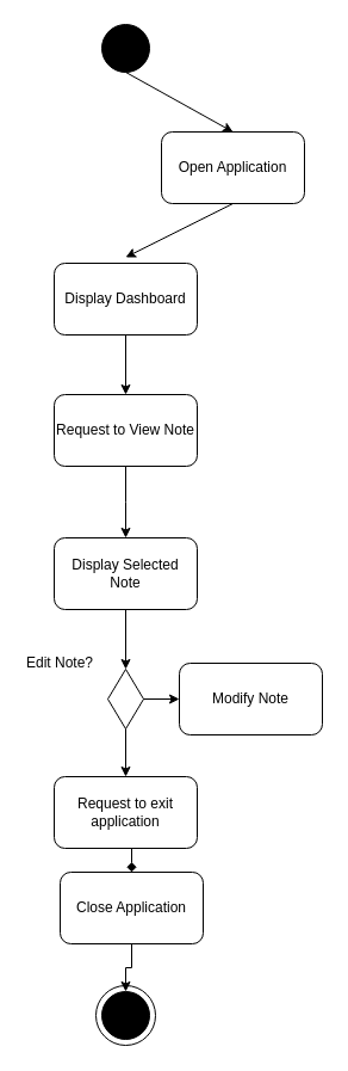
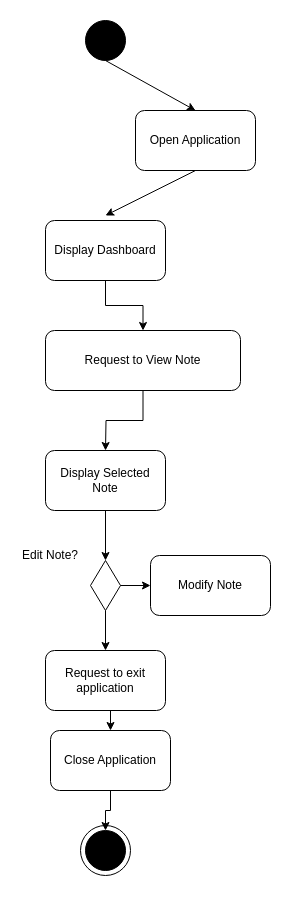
  <mxCell id="0" />
  <mxCell id="1" parent="0" />
  <mxCell id="2" value="" style="ellipse;whiteSpace=wrap;html=1;aspect=fixed;fillColor=#FFFFFF;" vertex="1" parent="1"><mxGeometry x="80" y="825" width="50" height="50" as="geometry" /></mxCell>
  <mxCell id="3" value="" style="ellipse;whiteSpace=wrap;html=1;aspect=fixed;fillColor=#000000;" parent="1" vertex="1"><mxGeometry x="85" y="20" width="40" height="40" as="geometry" /></mxCell>
  <mxCell id="4" value="Open Application" style="rounded=1;whiteSpace=wrap;html=1;fillColor=#FFFFFF;" parent="1" vertex="1"><mxGeometry x="135" y="110" width="120" height="60" as="geometry" /></mxCell>
  <mxCell id="5" style="edgeStyle=orthogonalEdgeStyle;rounded=0;orthogonalLoop=1;jettySize=auto;html=1;exitX=0.5;exitY=1;exitDx=0;exitDy=0;entryX=0.5;entryY=0;entryDx=0;entryDy=0;" edge="1" parent="1" source="6" target="8"><mxGeometry relative="1" as="geometry" /></mxCell>
  <mxCell id="6" value="Display Dashboard" style="rounded=1;whiteSpace=wrap;html=1;fillColor=#FFFFFF;" parent="1" vertex="1"><mxGeometry x="45" y="220" width="120" height="60" as="geometry" /></mxCell>
  <mxCell id="7" style="edgeStyle=orthogonalEdgeStyle;rounded=0;orthogonalLoop=1;jettySize=auto;html=1;" parent="1" source="8" edge="1"><mxGeometry relative="1" as="geometry"><mxPoint x="105" y="450" as="targetPoint" /></mxGeometry></mxCell>
- <mxCell id="8" value="Request to View Note" style="rounded=1;whiteSpace=wrap;html=1;fillColor=#FFFFFF;" parent="1" vertex="1"><mxGeometry x="45" y="330" width="120" height="60" as="geometry" /></mxCell>
+ <mxCell id="8" value="Request to View Note" style="rounded=1;whiteSpace=wrap;html=1;fillColor=#FFFFFF;" parent="1" vertex="1"><mxGeometry x="45" y="330" width="195" height="60" as="geometry" /></mxCell>
  <mxCell id="9" value="" style="endArrow=classic;html=1;rounded=0;exitX=0.5;exitY=1;exitDx=0;exitDy=0;entryX=0.5;entryY=0;entryDx=0;entryDy=0;entryPerimeter=0;" parent="1" source="3" target="4" edge="1"><mxGeometry width="50" height="50" relative="1" as="geometry"><mxPoint x="80" y="400" as="sourcePoint" /><mxPoint x="130" y="350" as="targetPoint" /></mxGeometry></mxCell>
  <mxCell id="10" value="" style="endArrow=classic;html=1;rounded=0;exitX=0.5;exitY=1;exitDx=0;exitDy=0;entryX=0.5;entryY=0;entryDx=0;entryDy=0;" parent="1" source="4" edge="1"><mxGeometry width="50" height="50" relative="1" as="geometry"><mxPoint x="80" y="400" as="sourcePoint" /><mxPoint x="105" y="215" as="targetPoint" /></mxGeometry></mxCell>
  <mxCell id="11" value="" style="rhombus;whiteSpace=wrap;html=1;" vertex="1" parent="1"><mxGeometry x="90" y="560" width="30" height="50" as="geometry" /></mxCell>
  <mxCell id="12" value="Edit Note?" style="text;html=1;strokeColor=none;fillColor=none;align=center;verticalAlign=middle;whiteSpace=wrap;rounded=0;" vertex="1" parent="1"><mxGeometry x="20" y="540" width="60" height="30" as="geometry" /></mxCell>
  <mxCell id="13" value="Display Selected Note" style="rounded=1;whiteSpace=wrap;html=1;" vertex="1" parent="1"><mxGeometry x="45" y="450" width="120" height="60" as="geometry" /></mxCell>
  <mxCell id="14" value="" style="endArrow=classic;html=1;rounded=0;exitX=0.5;exitY=1;exitDx=0;exitDy=0;entryX=0.5;entryY=0;entryDx=0;entryDy=0;" edge="1" parent="1" source="13" target="11"><mxGeometry width="50" height="50" relative="1" as="geometry"><mxPoint x="90" y="300" as="sourcePoint" /><mxPoint x="140" y="250" as="targetPoint" /></mxGeometry></mxCell>
  <mxCell id="15" value="Modify Note" style="rounded=1;whiteSpace=wrap;html=1;" vertex="1" parent="1"><mxGeometry x="150" y="555" width="120" height="60" as="geometry" /></mxCell>
- <mxCell id="16" style="edgeStyle=orthogonalEdgeStyle;rounded=0;orthogonalLoop=1;jettySize=auto;html=1;exitX=0.5;exitY=1;exitDx=0;exitDy=0;entryX=0.5;entryY=0;entryDx=0;entryDy=0;endArrow=diamond;" edge="1" parent="1" source="17" target="19"><mxGeometry relative="1" as="geometry" /></mxCell>
+ <mxCell id="16" style="edgeStyle=orthogonalEdgeStyle;rounded=0;orthogonalLoop=1;jettySize=auto;html=1;exitX=0.5;exitY=1;exitDx=0;exitDy=0;entryX=0.5;entryY=0;entryDx=0;entryDy=0;" edge="1" parent="1" source="17" target="19"><mxGeometry relative="1" as="geometry" /></mxCell>
  <mxCell id="17" value="Request to exit application" style="rounded=1;whiteSpace=wrap;html=1;" vertex="1" parent="1"><mxGeometry x="45" y="650" width="120" height="60" as="geometry" /></mxCell>
  <mxCell id="18" style="edgeStyle=orthogonalEdgeStyle;rounded=0;orthogonalLoop=1;jettySize=auto;html=1;exitX=0.5;exitY=1;exitDx=0;exitDy=0;entryX=0.5;entryY=0;entryDx=0;entryDy=0;" edge="1" parent="1" source="19" target="22"><mxGeometry relative="1" as="geometry" /></mxCell>
  <mxCell id="19" value="Close Application" style="rounded=1;whiteSpace=wrap;html=1;" vertex="1" parent="1"><mxGeometry x="50" y="730" width="120" height="60" as="geometry" /></mxCell>
  <mxCell id="20" value="" style="endArrow=classic;html=1;rounded=0;exitX=0.5;exitY=1;exitDx=0;exitDy=0;entryX=0.5;entryY=0;entryDx=0;entryDy=0;" edge="1" parent="1" source="11" target="17"><mxGeometry width="50" height="50" relative="1" as="geometry"><mxPoint x="90" y="590" as="sourcePoint" /><mxPoint x="140" y="540" as="targetPoint" /></mxGeometry></mxCell>
  <mxCell id="21" value="" style="endArrow=classic;html=1;rounded=0;exitX=1;exitY=0.5;exitDx=0;exitDy=0;entryX=0;entryY=0.5;entryDx=0;entryDy=0;" edge="1" parent="1" source="11" target="15"><mxGeometry width="50" height="50" relative="1" as="geometry"><mxPoint x="90" y="590" as="sourcePoint" /><mxPoint x="140" y="540" as="targetPoint" /></mxGeometry></mxCell>
  <mxCell id="22" value="" style="ellipse;whiteSpace=wrap;html=1;aspect=fixed;fillColor=#000000;" vertex="1" parent="1"><mxGeometry x="85" y="830" width="40" height="40" as="geometry" /></mxCell>
